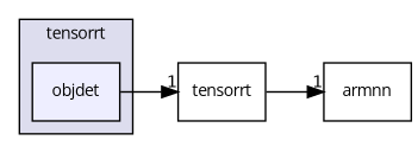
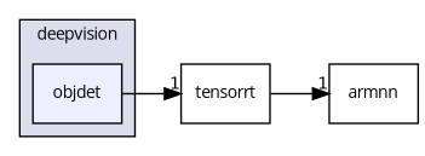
  digraph {
    compound=true
    fontname="Open Sans"
    rankdir=LR
    node [fontname="Open Sans" fontsize=10 shape=box]
    edge [fontname="Open Sans" headlabel=1 labeldistance=1.5 labelfontname=Helvetica labelfontsize=10]
    n1 [fillcolor="#eeeeff" label=objdet pencolor=black style=filled]
    n2 [label=tensorrt]
    n3 [label=armnn]
    subgraph cluster_1 {
      bgcolor="#ddddee"
      fontsize=10
-     label=tensorrt
+     label=deepvision
      pencolor=black
      n1
    }
    n1 -> n2
    n2 -> n3
  }
